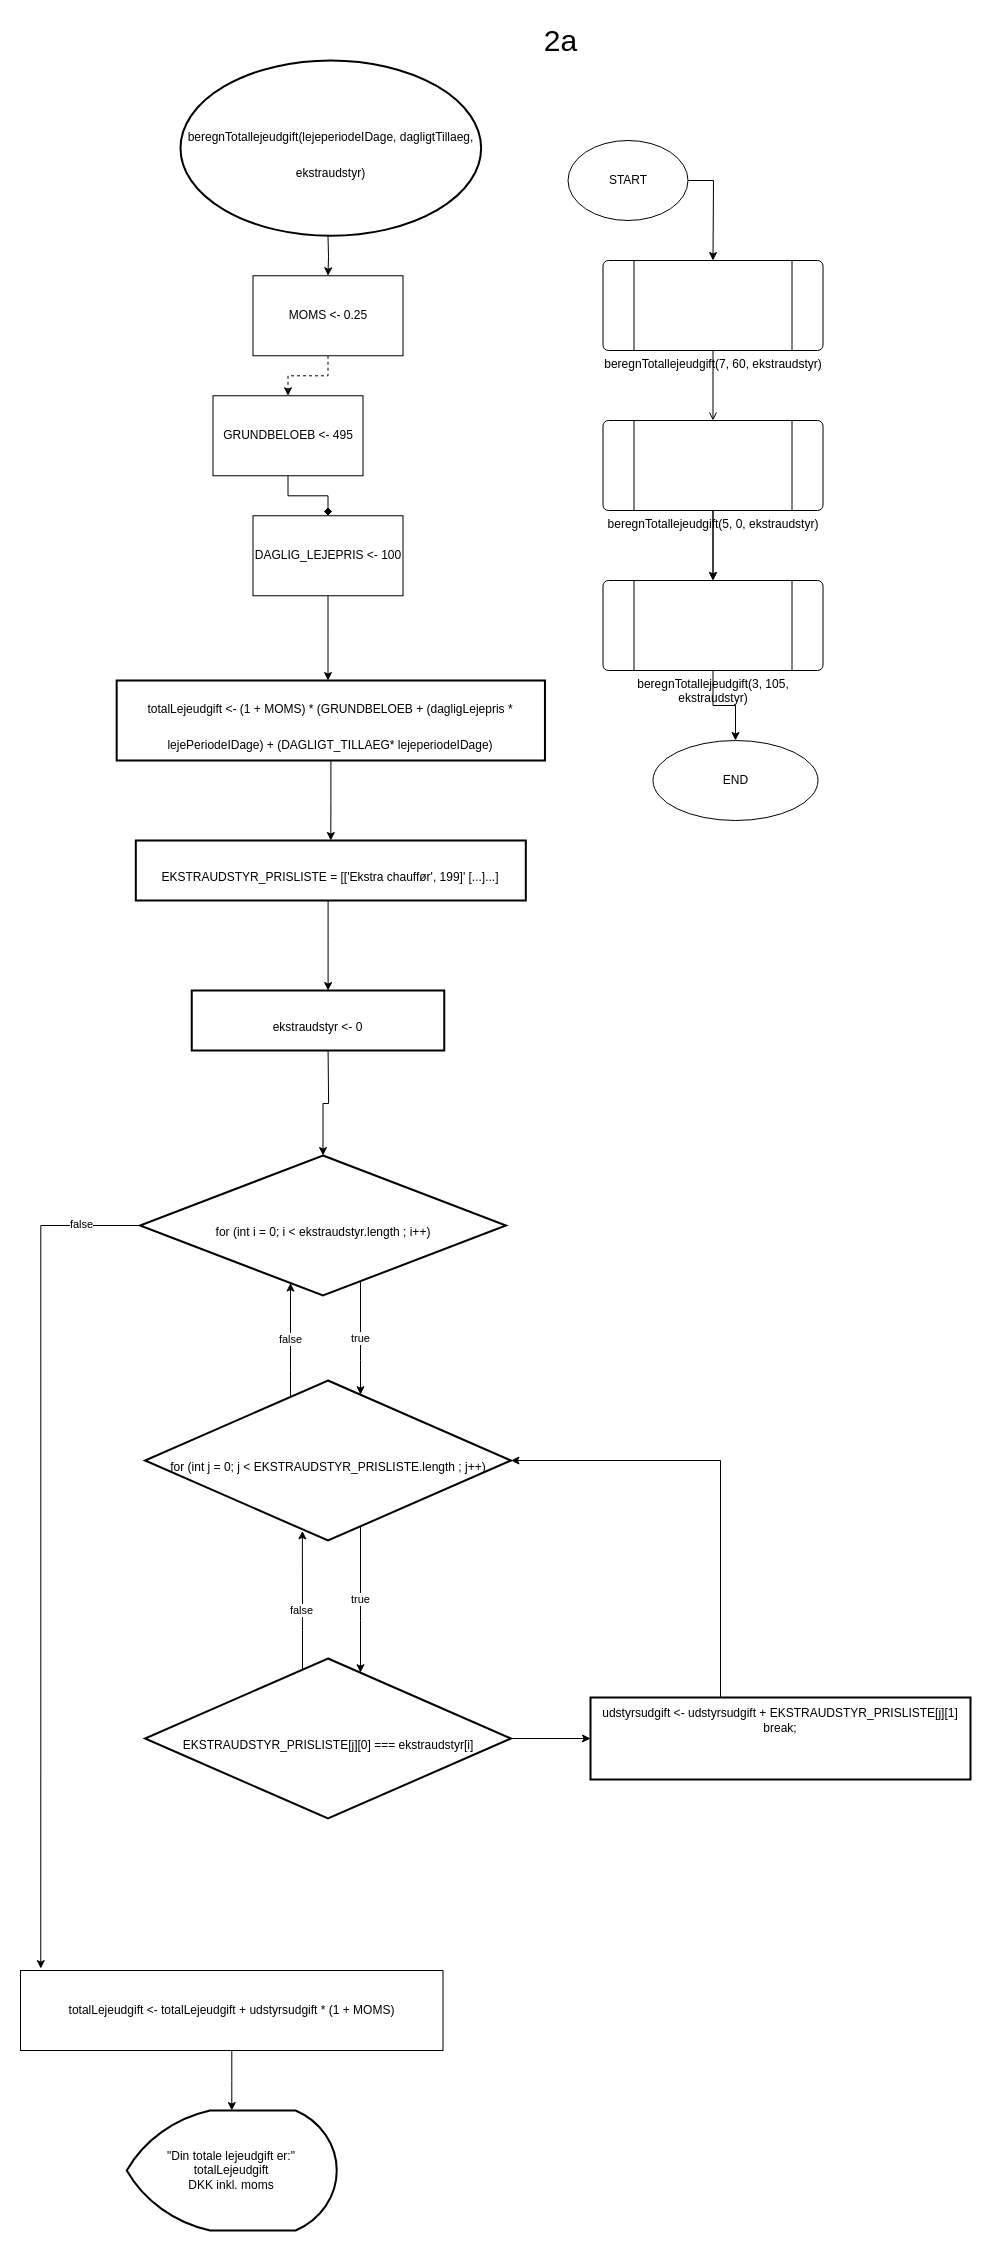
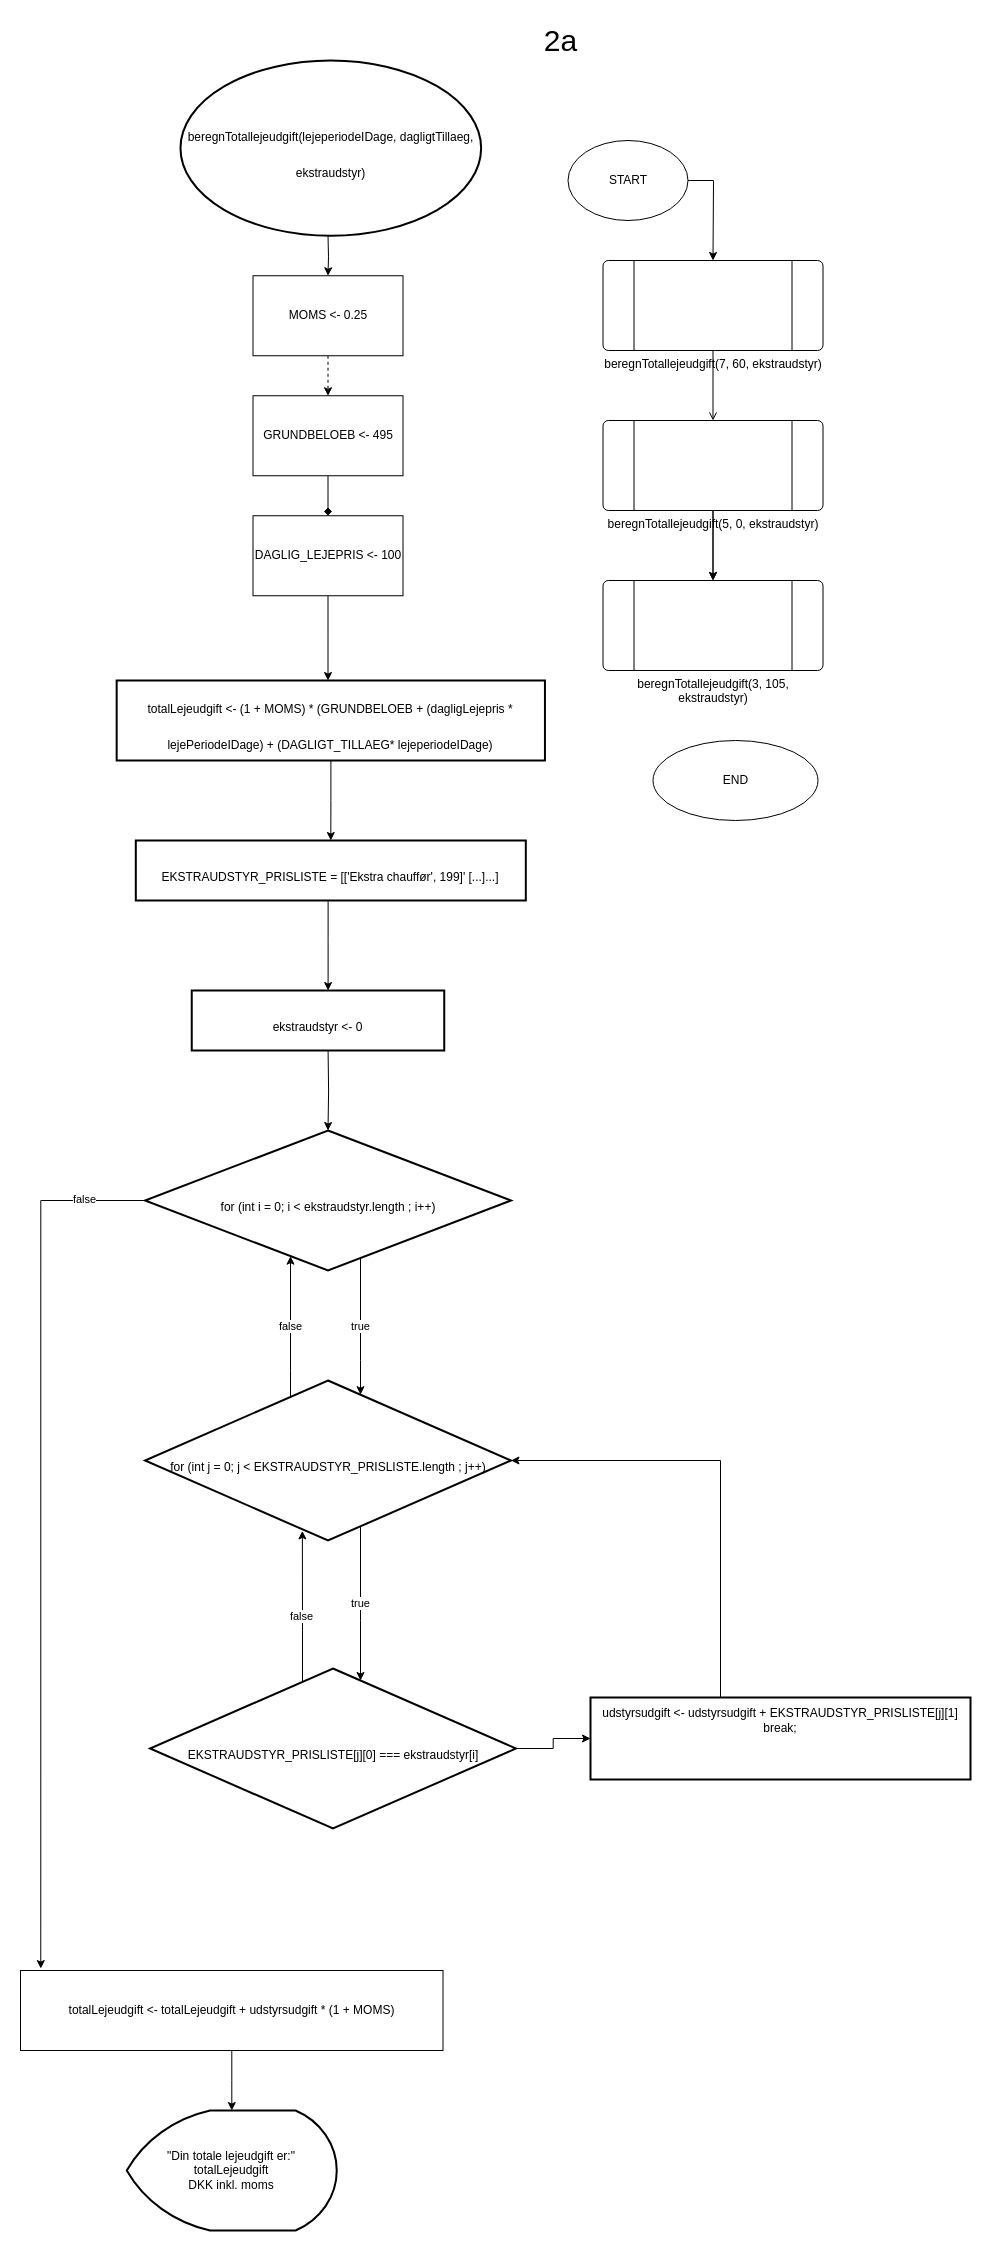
  <mxCell id="0" />
  <mxCell id="1" parent="0" />
  <mxCell id="2" value="2a" style="text;html=1;align=center;verticalAlign=middle;resizable=0;points=[];autosize=1;fontSize=30;" parent="1" vertex="1"><mxGeometry x="535" y="20" width="50" height="40" as="geometry" /></mxCell>
  <mxCell id="3" value="&lt;font style=&quot;font-size: 12px&quot;&gt;beregnTotallejeudgift&lt;/font&gt;&lt;font style=&quot;font-size: 12px&quot;&gt;(lejeperiodeIDage, dagligtTillaeg, ekstraudstyr)&lt;/font&gt;" style="strokeWidth=2;html=1;shape=mxgraph.flowchart.start_2;whiteSpace=wrap;fontSize=30;" parent="1" vertex="1"><mxGeometry x="180" y="60" width="300.63" height="175.25" as="geometry" /></mxCell>
  <mxCell id="4" value="" style="edgeStyle=orthogonalEdgeStyle;rounded=0;orthogonalLoop=1;jettySize=auto;html=1;endArrow=diamond;" parent="1" source="5" target="9" edge="1"><mxGeometry relative="1" as="geometry" /></mxCell>
- <mxCell id="5" value="GRUNDBELOEB &amp;lt;- 495" style="rounded=0;whiteSpace=wrap;html=1;" parent="1" vertex="1"><mxGeometry x="212.5" y="395.25" width="150" height="80" as="geometry" /></mxCell>
+ <mxCell id="5" value="GRUNDBELOEB &amp;lt;- 495" style="rounded=0;whiteSpace=wrap;html=1;" parent="1" vertex="1"><mxGeometry x="252.5" y="395.25" width="150" height="80" as="geometry" /></mxCell>
  <mxCell id="6" value="" style="edgeStyle=orthogonalEdgeStyle;rounded=0;orthogonalLoop=1;jettySize=auto;html=1;" parent="1" source="7" target="10" edge="1"><mxGeometry relative="1" as="geometry" /></mxCell>
  <mxCell id="7" value="totalLejeudgift &amp;lt;- totalLejeudgift + udstyrsudgift * (1 + MOMS)" style="rounded=0;whiteSpace=wrap;html=1;" parent="1" vertex="1"><mxGeometry x="20" y="1970" width="422.5" height="80" as="geometry" /></mxCell>
  <mxCell id="8" value="" style="edgeStyle=orthogonalEdgeStyle;rounded=0;orthogonalLoop=1;jettySize=auto;html=1;" parent="1" source="9" edge="1"><mxGeometry relative="1" as="geometry"><mxPoint x="327.5" y="680" as="targetPoint" /></mxGeometry></mxCell>
  <mxCell id="9" value="DAGLIG_LEJEPRIS &amp;lt;- 100" style="rounded=0;whiteSpace=wrap;html=1;" parent="1" vertex="1"><mxGeometry x="252.5" y="515.25" width="150" height="80" as="geometry" /></mxCell>
  <mxCell id="10" value="&lt;div&gt;&quot;Din totale lejeudgift er:&quot;&lt;/div&gt;&lt;div&gt;totalLejeudgift&lt;/div&gt;&lt;div&gt;DKK inkl. moms&lt;br&gt;&lt;/div&gt;" style="strokeWidth=2;html=1;shape=mxgraph.flowchart.display;whiteSpace=wrap;" parent="1" vertex="1"><mxGeometry x="126.25" y="2110" width="210" height="120" as="geometry" /></mxCell>
  <mxCell id="11" value="" style="edgeStyle=orthogonalEdgeStyle;rounded=0;orthogonalLoop=1;jettySize=auto;html=1;" parent="1" target="13" edge="1"><mxGeometry relative="1" as="geometry"><mxPoint x="327.5" y="235.25" as="sourcePoint" /></mxGeometry></mxCell>
  <mxCell id="12" value="" style="edgeStyle=orthogonalEdgeStyle;rounded=0;orthogonalLoop=1;jettySize=auto;html=1;fontSize=30;dashed=1;" parent="1" source="13" target="5" edge="1"><mxGeometry relative="1" as="geometry" /></mxCell>
  <mxCell id="13" value="MOMS &amp;lt;- 0.25" style="rounded=0;whiteSpace=wrap;html=1;" parent="1" vertex="1"><mxGeometry x="252.5" y="275.25" width="150" height="80" as="geometry" /></mxCell>
  <mxCell id="14" value="" style="edgeStyle=orthogonalEdgeStyle;rounded=0;orthogonalLoop=1;jettySize=auto;html=1;fontSize=30;endArrow=open;" parent="1" source="15" target="20" edge="1"><mxGeometry relative="1" as="geometry" /></mxCell>
  <mxCell id="15" value="&lt;font style=&quot;font-size: 12px&quot;&gt;beregnTotallejeudgift(&lt;/font&gt;7, 60, ekstraudstyr)" style="verticalLabelPosition=bottom;verticalAlign=top;html=1;shape=process;whiteSpace=wrap;rounded=1;size=0.14;arcSize=6;" parent="1" vertex="1"><mxGeometry x="602.5" y="260" width="220" height="90" as="geometry" /></mxCell>
  <mxCell id="16" value="" style="edgeStyle=orthogonalEdgeStyle;rounded=0;orthogonalLoop=1;jettySize=auto;html=1;" parent="1" source="17" edge="1"><mxGeometry relative="1" as="geometry"><mxPoint x="712.5" y="260" as="targetPoint" /></mxGeometry></mxCell>
  <mxCell id="17" value="START" style="ellipse;whiteSpace=wrap;html=1;" parent="1" vertex="1"><mxGeometry x="567.5" y="140" width="120" height="80" as="geometry" /></mxCell>
  <mxCell id="18" value="" style="edgeStyle=orthogonalEdgeStyle;rounded=0;orthogonalLoop=1;jettySize=auto;html=1;fontSize=30;" parent="1" source="20" target="22" edge="1"><mxGeometry relative="1" as="geometry" /></mxCell>
  <mxCell id="19" value="" style="edgeStyle=orthogonalEdgeStyle;rounded=0;orthogonalLoop=1;jettySize=auto;html=1;" parent="1" source="20" target="22" edge="1"><mxGeometry relative="1" as="geometry" /></mxCell>
  <mxCell id="20" value="&lt;font style=&quot;font-size: 12px&quot;&gt;beregnTotallejeudgift(&lt;/font&gt;5, 0, &lt;font style=&quot;font-size: 12px&quot;&gt;ekstraudstyr&lt;/font&gt;)" style="verticalLabelPosition=bottom;verticalAlign=top;html=1;shape=process;whiteSpace=wrap;rounded=1;size=0.14;arcSize=6;" parent="1" vertex="1"><mxGeometry x="602.5" y="420" width="220" height="90" as="geometry" /></mxCell>
- <mxCell id="21" value="" style="edgeStyle=orthogonalEdgeStyle;rounded=0;orthogonalLoop=1;jettySize=auto;html=1;fontSize=30;" parent="1" source="22" target="23" edge="1"><mxGeometry relative="1" as="geometry" /></mxCell>
  <mxCell id="22" value="&lt;font style=&quot;font-size: 12px&quot;&gt;beregnTotallejeudgift(&lt;/font&gt;3, 105, ekstraudstyr)" style="verticalLabelPosition=bottom;verticalAlign=top;html=1;shape=process;whiteSpace=wrap;rounded=1;size=0.14;arcSize=6;" parent="1" vertex="1"><mxGeometry x="602.5" y="580" width="220" height="90" as="geometry" /></mxCell>
  <mxCell id="23" value="END" style="ellipse;whiteSpace=wrap;html=1;" parent="1" vertex="1"><mxGeometry x="652.5" y="740" width="165" height="80" as="geometry" /></mxCell>
  <mxCell id="24" value="" style="edgeStyle=orthogonalEdgeStyle;rounded=0;orthogonalLoop=1;jettySize=auto;html=1;" parent="1" target="29" edge="1"><mxGeometry relative="1" as="geometry"><mxPoint x="327.583" y="1050" as="sourcePoint" /></mxGeometry></mxCell>
  <mxCell id="25" value="&lt;font style=&quot;font-size: 12px&quot;&gt;ekstraudstyr &amp;lt;- 0&lt;br&gt;&lt;/font&gt;" style="whiteSpace=wrap;html=1;fontSize=30;strokeWidth=2;" parent="1" vertex="1"><mxGeometry x="191.25" y="990" width="252.5" height="60" as="geometry" /></mxCell>
  <mxCell id="26" value="true" style="edgeStyle=orthogonalEdgeStyle;rounded=0;orthogonalLoop=1;jettySize=auto;html=1;" parent="1" source="29" target="32" edge="1"><mxGeometry relative="1" as="geometry"><Array as="points"><mxPoint x="360" y="1360" /><mxPoint x="360" y="1360" /></Array></mxGeometry></mxCell>
  <mxCell id="27" style="edgeStyle=orthogonalEdgeStyle;rounded=0;orthogonalLoop=1;jettySize=auto;html=1;exitX=0;exitY=0.5;exitDx=0;exitDy=0;entryX=0.048;entryY=-0.024;entryDx=0;entryDy=0;entryPerimeter=0;" parent="1" source="29" target="7" edge="1"><mxGeometry relative="1" as="geometry"><mxPoint x="40" y="1920" as="targetPoint" /></mxGeometry></mxCell>
  <mxCell id="28" value="false" style="edgeLabel;html=1;align=center;verticalAlign=middle;resizable=0;points=[];" parent="27" vertex="1" connectable="0"><mxGeometry x="-0.859" y="-2" relative="1" as="geometry"><mxPoint as="offset" /></mxGeometry></mxCell>
- <mxCell id="29" value="&lt;font style=&quot;font-size: 12px&quot;&gt;for (int i = 0; i &amp;lt; &lt;/font&gt;&lt;font style=&quot;font-size: 12px&quot;&gt;&lt;font style=&quot;font-size: 12px&quot;&gt;ekstraudstyr&lt;/font&gt;.length ; i++)&lt;br&gt;&lt;/font&gt;" style="rhombus;whiteSpace=wrap;html=1;fontSize=30;strokeWidth=2;" parent="1" vertex="1"><mxGeometry x="139.53" y="1155" width="365.94" height="140" as="geometry" /></mxCell>
+ <mxCell id="29" value="&lt;font style=&quot;font-size: 12px&quot;&gt;for (int i = 0; i &amp;lt; &lt;/font&gt;&lt;font style=&quot;font-size: 12px&quot;&gt;&lt;font style=&quot;font-size: 12px&quot;&gt;ekstraudstyr&lt;/font&gt;.length ; i++)&lt;br&gt;&lt;/font&gt;" style="rhombus;whiteSpace=wrap;html=1;fontSize=30;strokeWidth=2;" parent="1" vertex="1"><mxGeometry x="144.53" y="1130" width="365.94" height="140" as="geometry" /></mxCell>
  <mxCell id="30" value="true" style="edgeStyle=orthogonalEdgeStyle;rounded=0;orthogonalLoop=1;jettySize=auto;html=1;" parent="1" source="32" target="36" edge="1"><mxGeometry relative="1" as="geometry"><Array as="points"><mxPoint x="360" y="1620" /><mxPoint x="360" y="1620" /></Array></mxGeometry></mxCell>
  <mxCell id="31" value="false" style="edgeStyle=orthogonalEdgeStyle;rounded=0;orthogonalLoop=1;jettySize=auto;html=1;" parent="1" source="32" target="29" edge="1"><mxGeometry relative="1" as="geometry"><Array as="points"><mxPoint x="290" y="1370" /><mxPoint x="290" y="1370" /></Array></mxGeometry></mxCell>
  <mxCell id="32" value="&lt;font style=&quot;font-size: 12px&quot;&gt;for (int j = 0; j &amp;lt; EKSTRAUDSTYR_PRISLISTE.length ; j++)&lt;br&gt;&lt;/font&gt;" style="rhombus;whiteSpace=wrap;html=1;fontSize=30;strokeWidth=2;" parent="1" vertex="1"><mxGeometry x="144.53" y="1380" width="365.94" height="160" as="geometry" /></mxCell>
  <mxCell id="33" value="" style="edgeStyle=orthogonalEdgeStyle;rounded=0;orthogonalLoop=1;jettySize=auto;html=1;" parent="1" source="36" target="38" edge="1"><mxGeometry relative="1" as="geometry" /></mxCell>
  <mxCell id="34" style="edgeStyle=orthogonalEdgeStyle;rounded=0;orthogonalLoop=1;jettySize=auto;html=1;entryX=0.43;entryY=0.94;entryDx=0;entryDy=0;entryPerimeter=0;" parent="1" source="36" target="32" edge="1"><mxGeometry relative="1" as="geometry"><Array as="points"><mxPoint x="302" y="1630" /><mxPoint x="302" y="1630" /></Array></mxGeometry></mxCell>
  <mxCell id="35" value="false" style="edgeLabel;html=1;align=center;verticalAlign=middle;resizable=0;points=[];" parent="34" vertex="1" connectable="0"><mxGeometry x="-0.129" y="1" relative="1" as="geometry"><mxPoint as="offset" /></mxGeometry></mxCell>
- <mxCell id="36" value="&lt;font style=&quot;font-size: 12px&quot;&gt;EKSTRAUDSTYR_PRISLISTE[j][0] === ekstraudstyr[i]&lt;br&gt;&lt;/font&gt;" style="rhombus;whiteSpace=wrap;html=1;fontSize=30;strokeWidth=2;" parent="1" vertex="1"><mxGeometry x="144.53" y="1658" width="365.94" height="160" as="geometry" /></mxCell>
+ <mxCell id="36" value="&lt;font style=&quot;font-size: 12px&quot;&gt;EKSTRAUDSTYR_PRISLISTE[j][0] === ekstraudstyr[i]&lt;br&gt;&lt;/font&gt;" style="rhombus;whiteSpace=wrap;html=1;fontSize=30;strokeWidth=2;" parent="1" vertex="1"><mxGeometry x="149.53" y="1668" width="365.94" height="160" as="geometry" /></mxCell>
  <mxCell id="37" style="edgeStyle=orthogonalEdgeStyle;rounded=0;orthogonalLoop=1;jettySize=auto;html=1;entryX=1;entryY=0.5;entryDx=0;entryDy=0;" parent="1" source="38" target="32" edge="1"><mxGeometry relative="1" as="geometry"><Array as="points"><mxPoint x="720" y="1460" /></Array></mxGeometry></mxCell>
  <mxCell id="38" value="&lt;div style=&quot;font-size: 12px&quot;&gt;&lt;font style=&quot;font-size: 12px&quot;&gt;udstyrsudgift &amp;lt;- udstyrsudgift + &lt;font style=&quot;font-size: 12px&quot;&gt;EKSTRAUDSTYR_PRISLISTE[j][1]&lt;/font&gt;&lt;br&gt;&lt;/font&gt;&lt;/div&gt;&lt;div style=&quot;font-size: 12px&quot;&gt;&lt;font style=&quot;font-size: 12px&quot;&gt;break;&lt;br&gt;&lt;/font&gt;&lt;/div&gt;&lt;font style=&quot;font-size: 12px&quot;&gt;&lt;br&gt;&lt;/font&gt;" style="whiteSpace=wrap;html=1;fontSize=30;strokeWidth=2;" parent="1" vertex="1"><mxGeometry x="590" y="1697" width="380" height="82" as="geometry" /></mxCell>
  <mxCell id="39" value="" style="edgeStyle=orthogonalEdgeStyle;rounded=0;orthogonalLoop=1;jettySize=auto;html=1;" parent="1" target="25" edge="1"><mxGeometry relative="1" as="geometry"><Array as="points"><mxPoint x="328" y="940" /><mxPoint x="328" y="940" /></Array><mxPoint x="327.6" y="900" as="sourcePoint" /></mxGeometry></mxCell>
  <mxCell id="40" value="&lt;font style=&quot;font-size: 12px&quot;&gt;EKSTRAUDSTYR_PRISLISTE = [['Ekstra chauffør', 199]&lt;/font&gt;&lt;font style=&quot;font-size: 12px&quot;&gt;&lt;font style=&quot;font-size: 12px&quot;&gt;' [...]...&lt;/font&gt;&lt;/font&gt;&lt;font style=&quot;font-size: 12px&quot;&gt;]&lt;br&gt;&lt;/font&gt;" style="whiteSpace=wrap;html=1;fontSize=30;strokeWidth=2;" vertex="1" parent="1"><mxGeometry x="135.31" y="840" width="390" height="60" as="geometry" /></mxCell>
  <mxCell id="41" value="" style="edgeStyle=orthogonalEdgeStyle;rounded=0;orthogonalLoop=1;jettySize=auto;html=1;" edge="1" parent="1" source="42" target="40"><mxGeometry relative="1" as="geometry" /></mxCell>
  <mxCell id="42" value="&lt;font style=&quot;font-size: 12px&quot;&gt;totalLejeudgift &amp;lt;- (1 + MOMS) * (GRUNDBELOEB + (dagligLejepris * lejePeriodeIDage) + (DAGLIGT_TILLAEG* lejeperiodeIDage)&lt;/font&gt;" style="whiteSpace=wrap;html=1;fontSize=30;strokeWidth=2;" vertex="1" parent="1"><mxGeometry x="116.17" y="680" width="428.28" height="80" as="geometry" /></mxCell>
